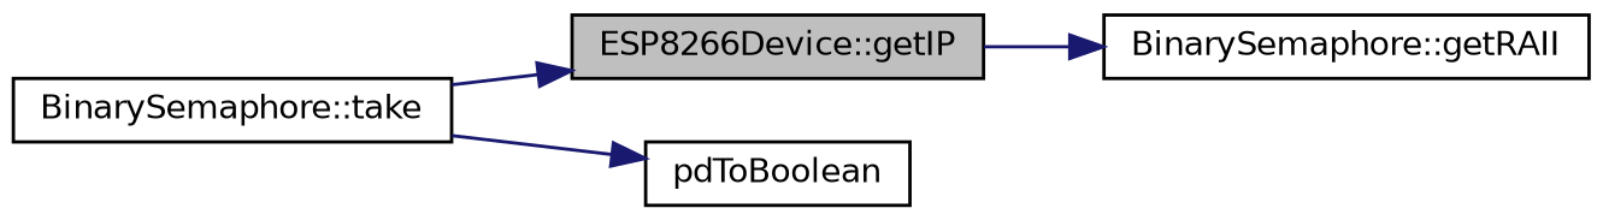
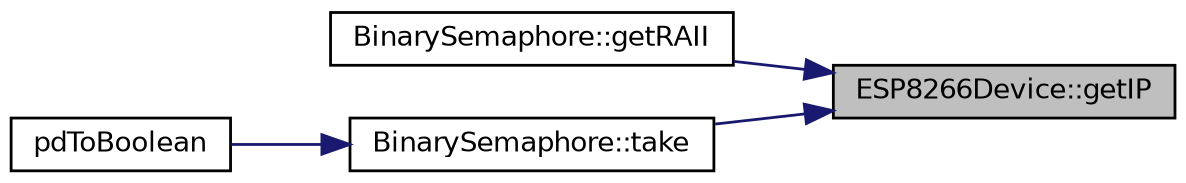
  digraph {
    rankdir=LR
    node [color=black fillcolor=white fontname=Helvetica fontsize=10 shape=record style=filled]
    edge [color=midnightblue fontname=Helvetica fontsize=10 labelfontname=Helvetica labelfontsize=10 style=solid]
    n1 [fillcolor=grey75 fontcolor=black height=0.2 label="ESP8266Device::getIP" width=0.4]
    n2 [height=0.2 label="BinarySemaphore::getRAII" width=0.4]
    n3 [height=0.2 label="BinarySemaphore::take" width=0.4]
    n4 [height=0.2 label=pdToBoolean width=0.4]
-   n1 -> n2
+   n2 -> n1
    n3 -> n1
-   n3 -> n4
+   n4 -> n3
  }
